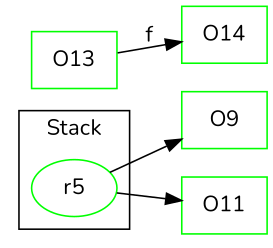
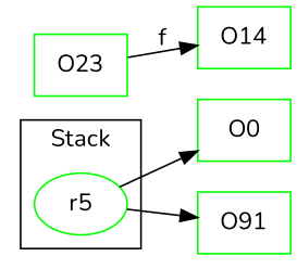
  digraph {
    fontname=Nunito
    rankDir=LR
    rankdir=LR
    node [color=green fontname=Nunito shape=box]
    edge [fontname=Nunito]
    n1 [label=r5 shape=""]
-   O9
-   O11
-   O13
+   O9 [label=O0]
+   O11 [label=O91]
+   O13 [label=O23]
    O14
    subgraph cluster_1 {
      label=Stack
      n1
    }
    n1 -> O9
    n1 -> O11
    O13 -> O14 [label=f weight=0.2]
  }
